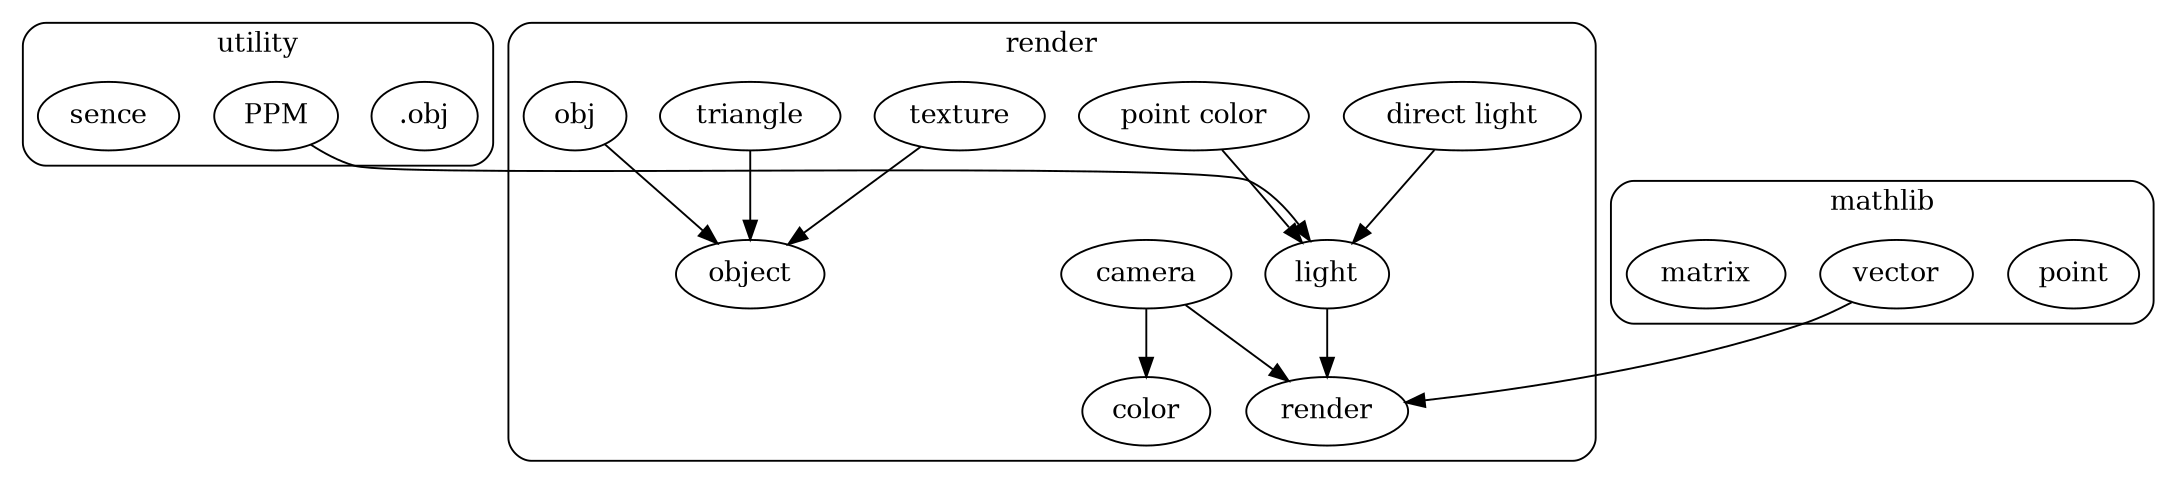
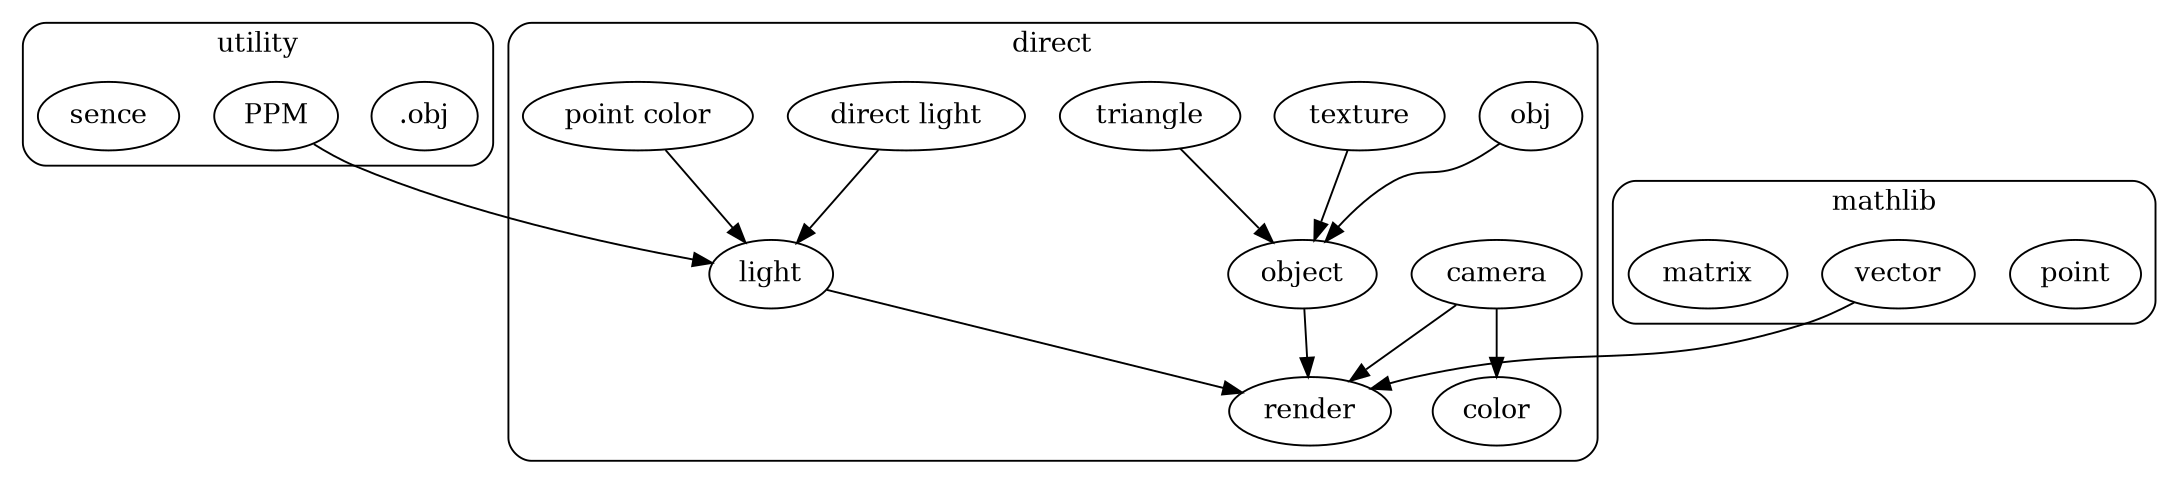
  digraph {
    compound=true
    ".obj"
    PPM
    sence
    point
    vector
    matrix
    color
    camera
    render
    n10 [label="point color"]
    light
    "direct light"
    texture
    object
    triangle
    n16 [label=obj]
    subgraph cluster_1 {
      label=utility
      style=rounded
      ".obj"
      PPM
      sence
    }
    subgraph cluster_2 {
      label=mathlib
      style=rounded
      point
      vector
      matrix
    }
    subgraph cluster_3 {
-     label=render
+     label=direct
      style=rounded
      color
      camera
      render
      n10
      light
      "direct light"
      texture
      object
      triangle
      n16
    }
    PPM -> light
    vector -> render
    camera -> color
    camera -> render
    n10 -> light
    light -> render
    "direct light" -> light
    texture -> object
+   object -> render
    triangle -> object
    n16 -> object
  }
